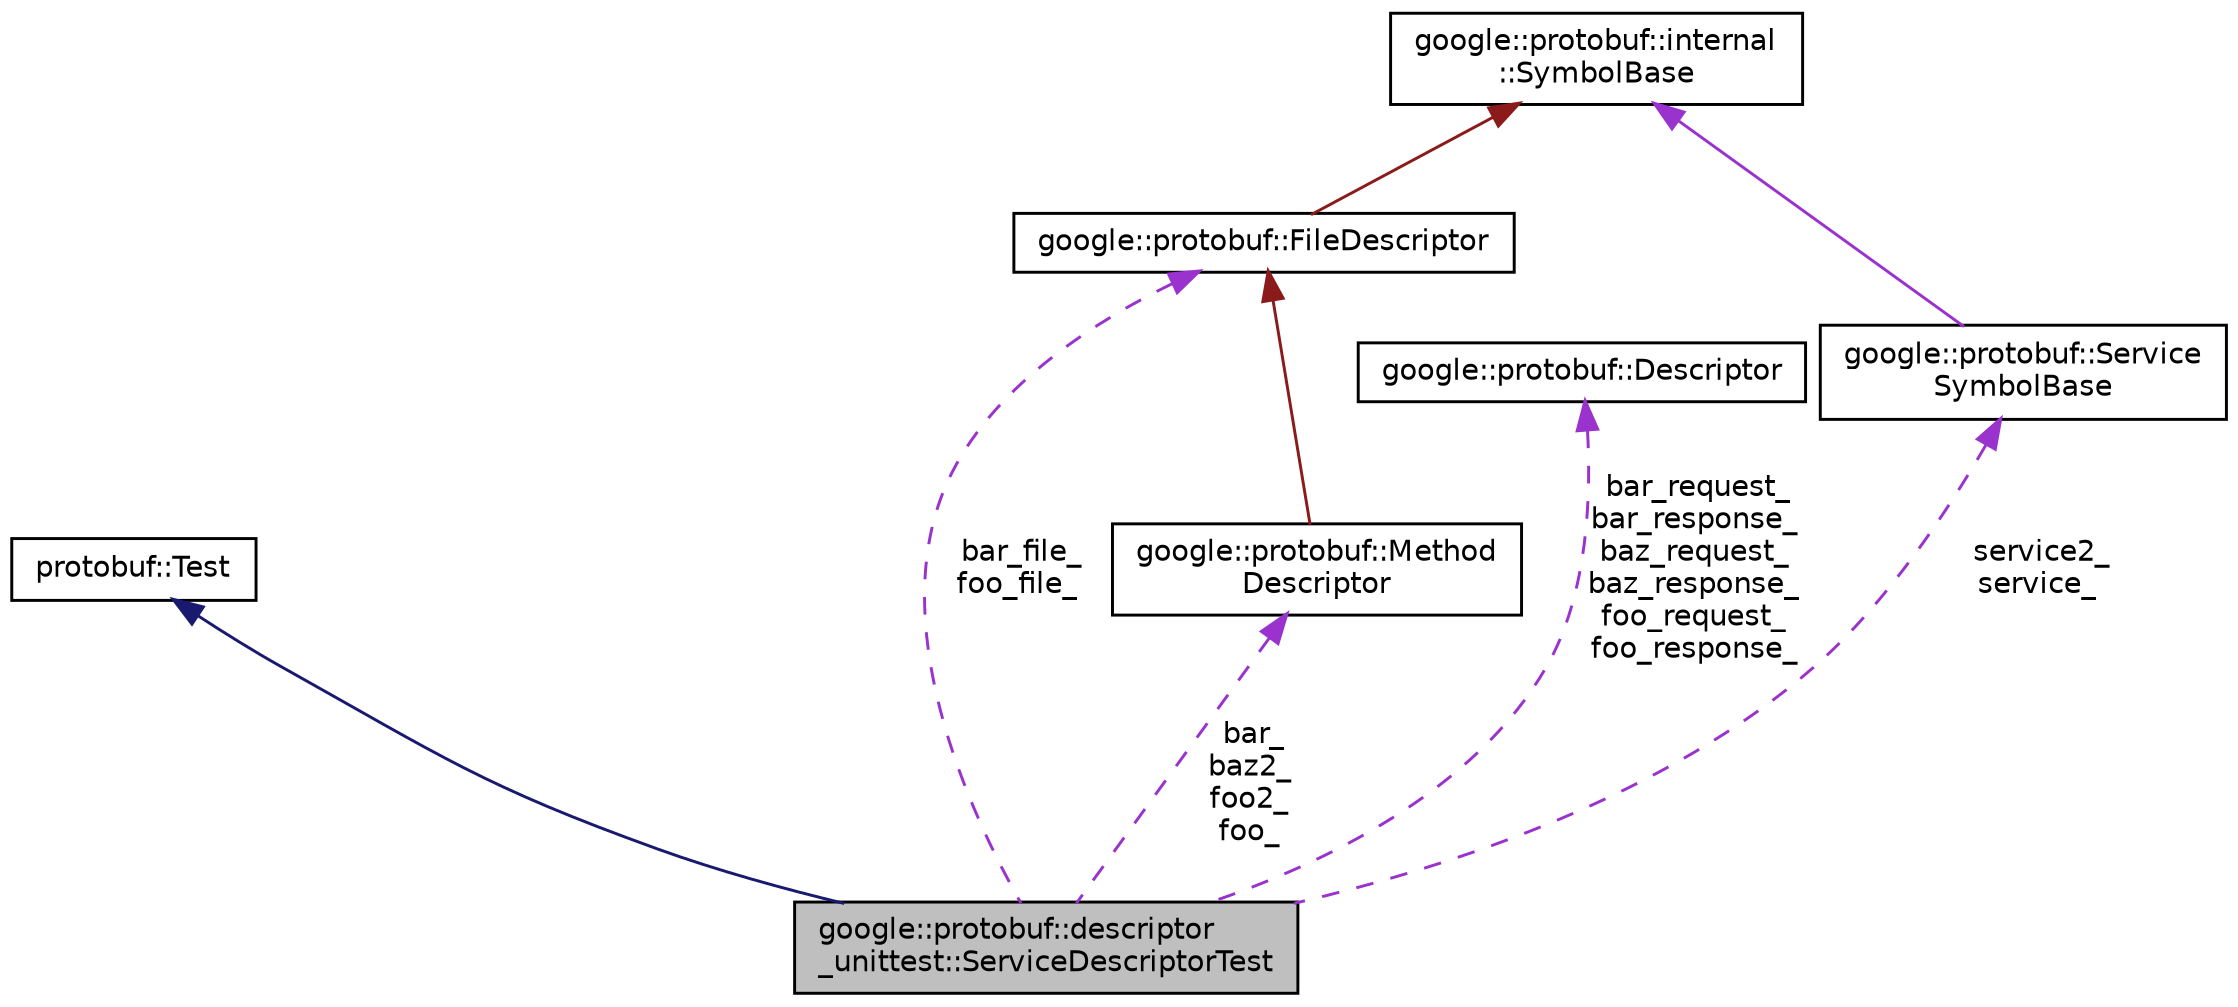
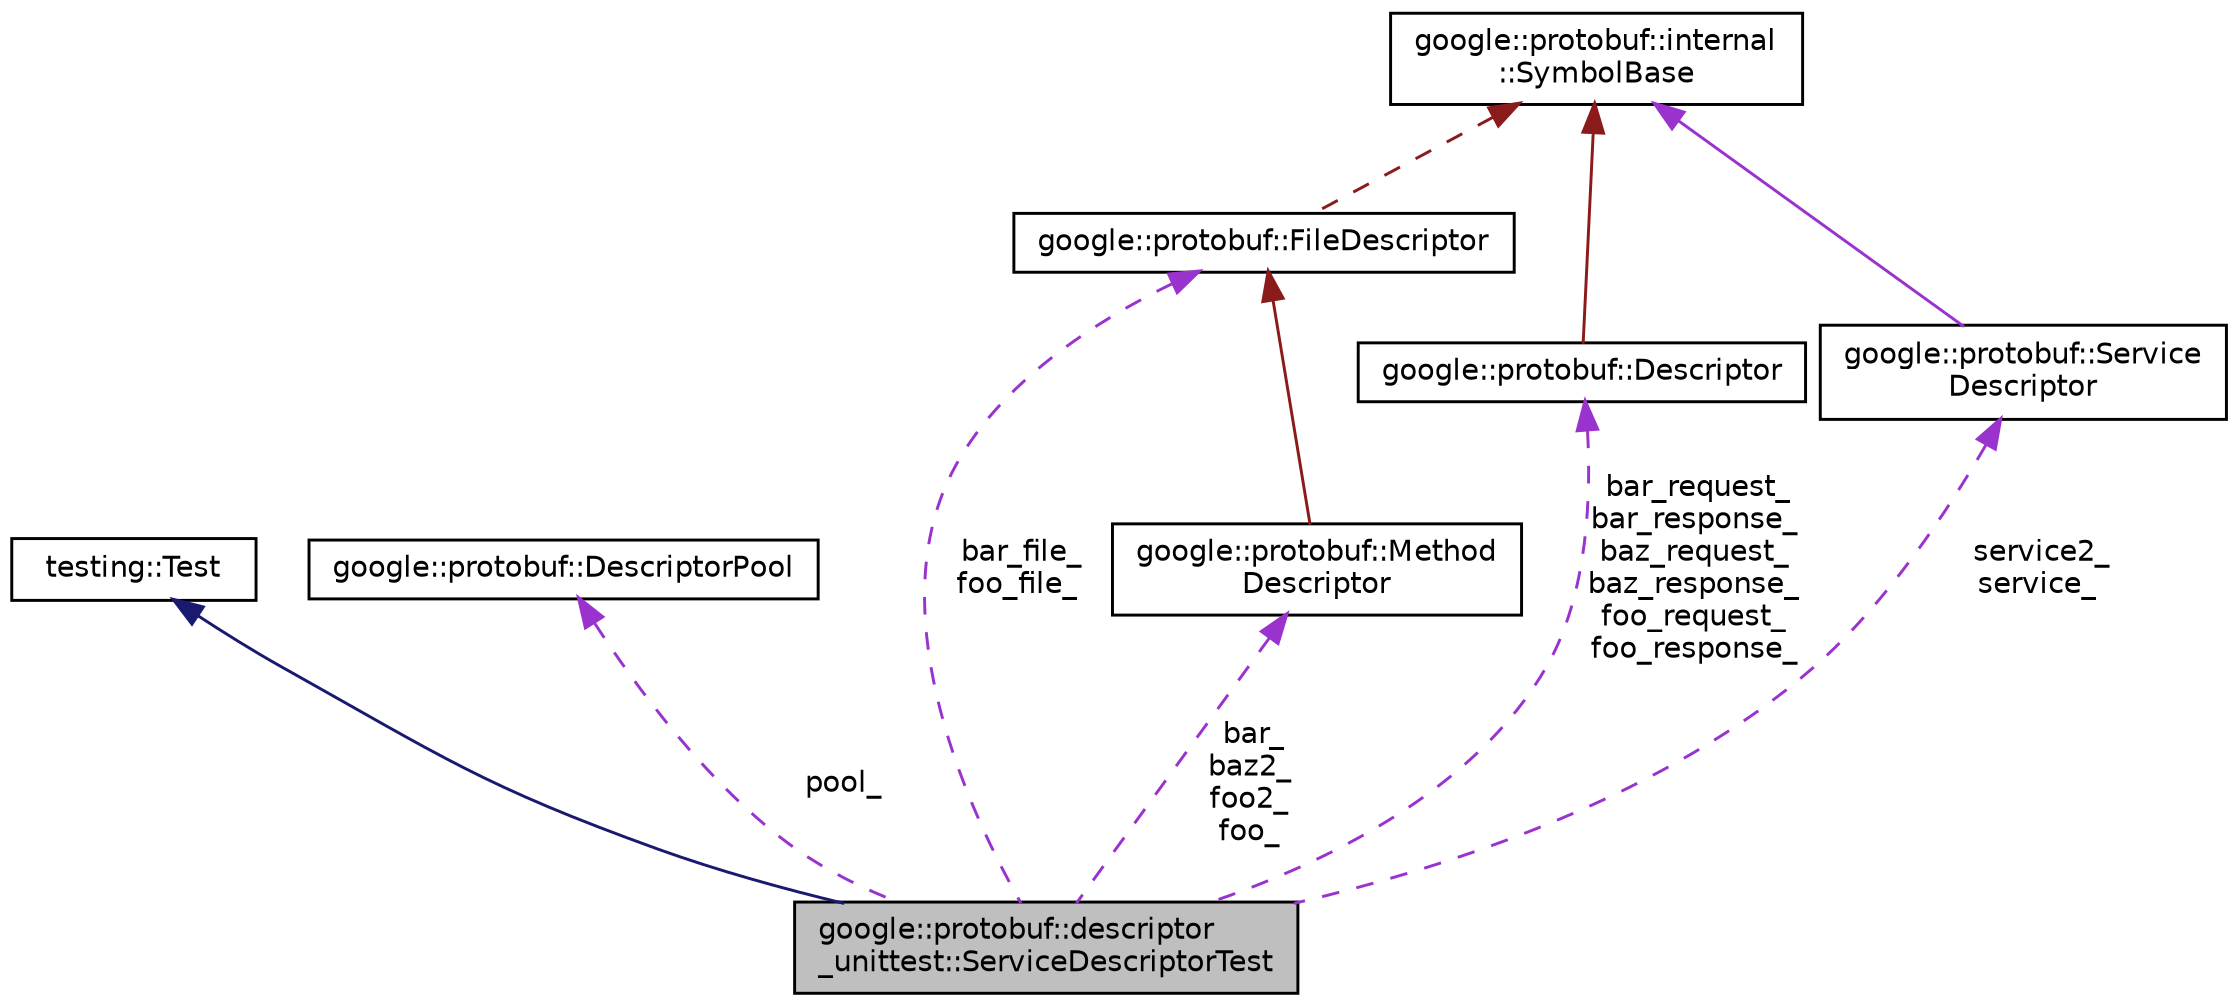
  digraph {
    rankdir=TB
    node [color=black fillcolor=white fontname=Helvetica fontsize=10 shape=record style=filled]
    edge [color=darkorchid3 dir=back fontname=Helvetica fontsize=10 labelfontname=Helvetica labelfontsize=10 style=solid]
    n1 [fillcolor=grey75 fontcolor=black height=0.2 label="google::protobuf::descriptor\l_unittest::ServiceDescriptorTest" width=0.4]
-   n2 [height=0.2 label="protobuf::Test" width=0.4]
+   n2 [height=0.2 label="testing::Test" width=0.4]
+   n3 [height=0.2 label="google::protobuf::DescriptorPool" width=0.4]
    n4 [height=0.2 label="google::protobuf::FileDescriptor" width=0.4]
    n5 [height=0.2 label="google::protobuf::Method\lDescriptor" width=0.4]
    n6 [height=0.2 label="google::protobuf::internal\l::SymbolBase" width=0.4]
    n7 [height=0.2 label="google::protobuf::Descriptor" width=0.4]
-   n8 [height=0.2 label="google::protobuf::Service\lSymbolBase" width=0.4]
+   n8 [height=0.2 label="google::protobuf::Service\lDescriptor" width=0.4]
    n2 -> n1 [color=midnightblue]
+   n3 -> n1 [label=" pool_" style=dashed]
    n4 -> n1 [label=" bar_file_\nfoo_file_" style=dashed]
    n4 -> n5 [color=firebrick4]
    n5 -> n1 [label=" bar_\nbaz2_\nfoo2_\nfoo_" style=dashed]
-   n6 -> n4 [color=firebrick4]
+   n6 -> n4 [color=firebrick4 style=dashed]
+   n6 -> n7 [color=firebrick4]
    n6 -> n8
    n7 -> n1 [label=" bar_request_\nbar_response_\nbaz_request_\nbaz_response_\nfoo_request_\nfoo_response_" style=dashed]
    n8 -> n1 [label=" service2_\nservice_" style=dashed]
  }
